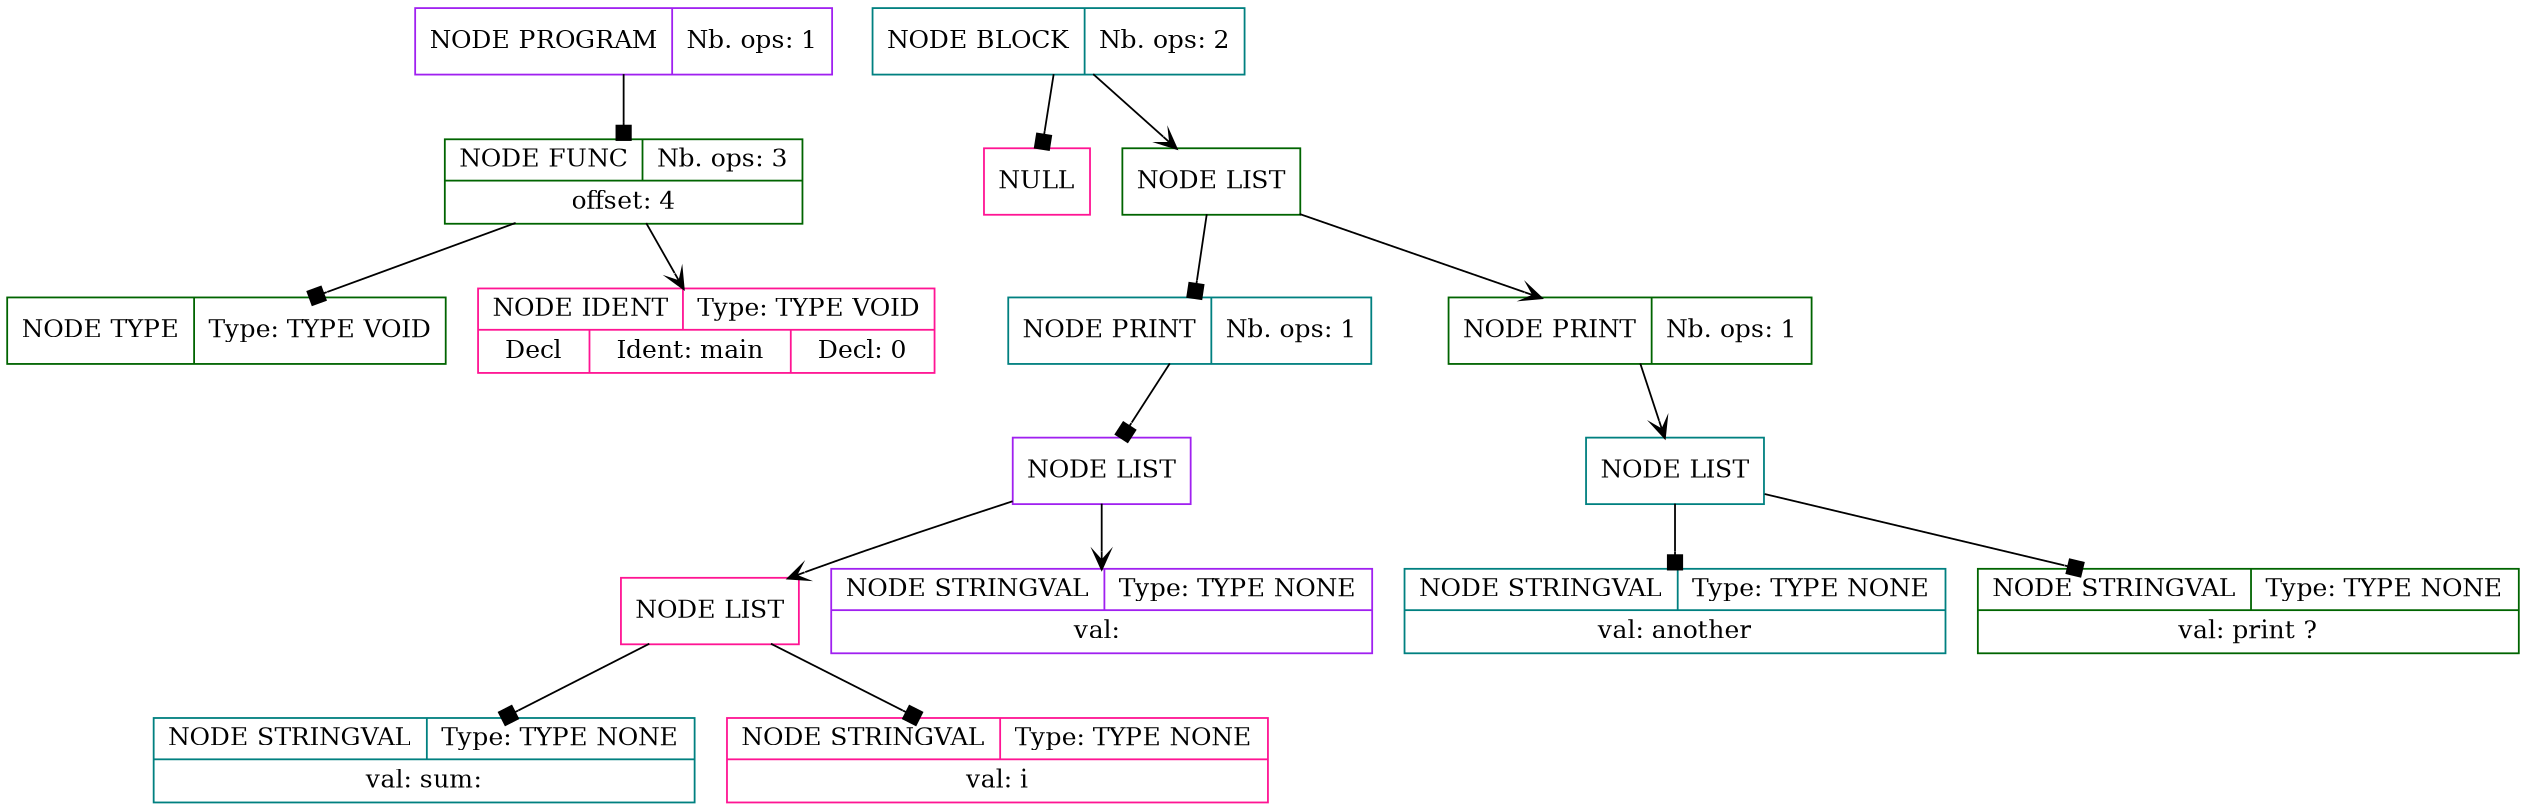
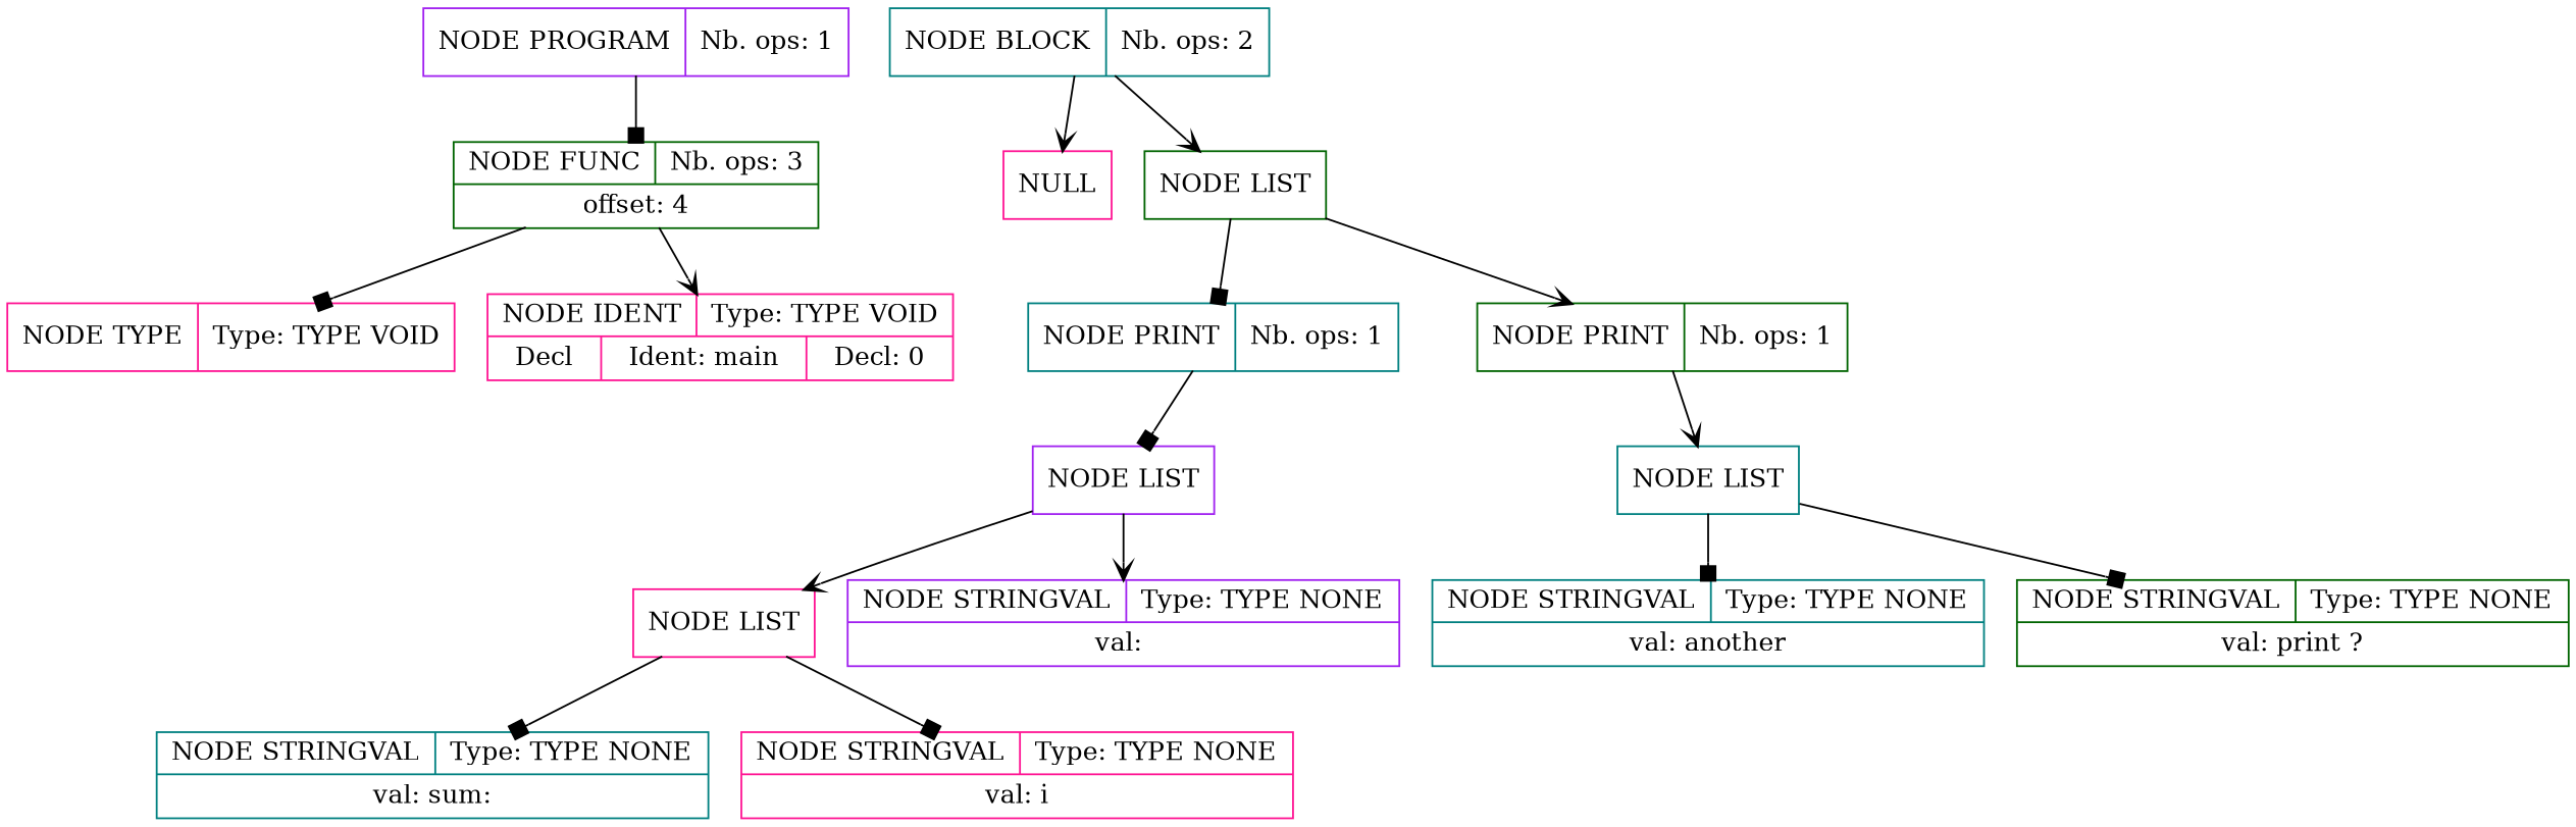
  digraph {
    node [color=darkgreen shape=record]
    edge [arrowhead=box tailclip=true]
    n1 [color=purple label="{{NODE PROGRAM|Nb. ops: 1}}"]
    n2 [label="{{NODE FUNC|Nb. ops: 3}|{offset: 4}}"]
-   n3 [label="{{NODE TYPE|Type: TYPE VOID}}"]
+   n3 [color=deeppink label="{{NODE TYPE|Type: TYPE VOID}}"]
    n4 [color=deeppink label="{{NODE IDENT|Type: TYPE VOID}|{<decl>Decl      |Ident: main|Decl: 0}}"]
    n5 [color=teal label="{{NODE BLOCK|Nb. ops: 2}}"]
    n6 [color=deeppink label="{{NULL}}"]
    n7 [label="{{NODE LIST}}"]
    n8 [color=teal label="{{NODE PRINT|Nb. ops: 1}}"]
    n9 [label="{{NODE PRINT|Nb. ops: 1}}"]
    n10 [color=purple label="{{NODE LIST}}"]
    n11 [color=teal label="{{NODE LIST}}"]
    n12 [color=deeppink label="{{NODE LIST}}"]
    n13 [color=purple label="{{NODE STRINGVAL|Type: TYPE NONE}|{val: \n}}"]
    n14 [color=teal label="{{NODE STRINGVAL|Type: TYPE NONE}|{val: sum: }}"]
    n15 [color=deeppink label="{{NODE STRINGVAL|Type: TYPE NONE}|{val: i}}"]
    n16 [color=teal label="{{NODE STRINGVAL|Type: TYPE NONE}|{val: another}}"]
    n17 [label="{{NODE STRINGVAL|Type: TYPE NONE}|{val: print ?}}"]
    n1 -> n2
    n2 -> n3
    n2 -> n4 [arrowhead=vee]
-   n5 -> n6
+   n5 -> n6 [arrowhead=vee]
    n5 -> n7 [arrowhead=vee]
    n7 -> n8
    n7 -> n9 [arrowhead=vee]
    n8 -> n10
    n9 -> n11 [arrowhead=vee]
    n10 -> n12 [arrowhead=vee]
    n10 -> n13 [arrowhead=vee]
    n11 -> n16
    n11 -> n17
    n12 -> n14
    n12 -> n15
  }
